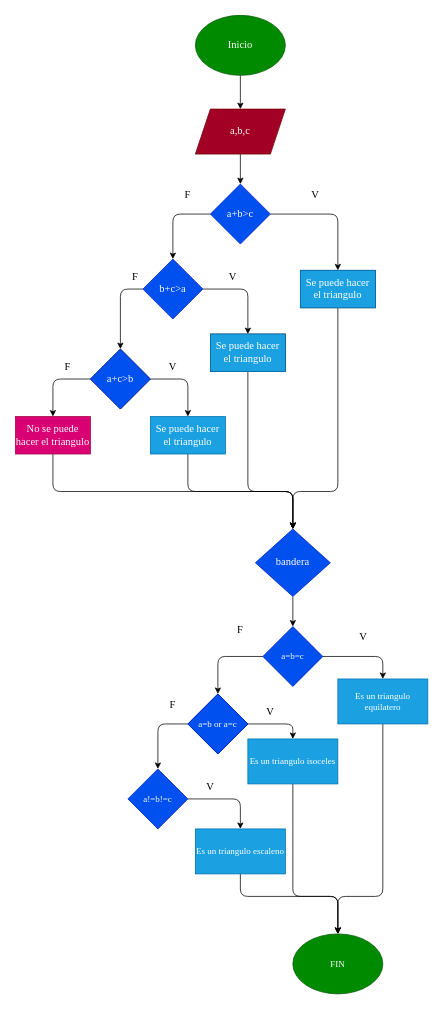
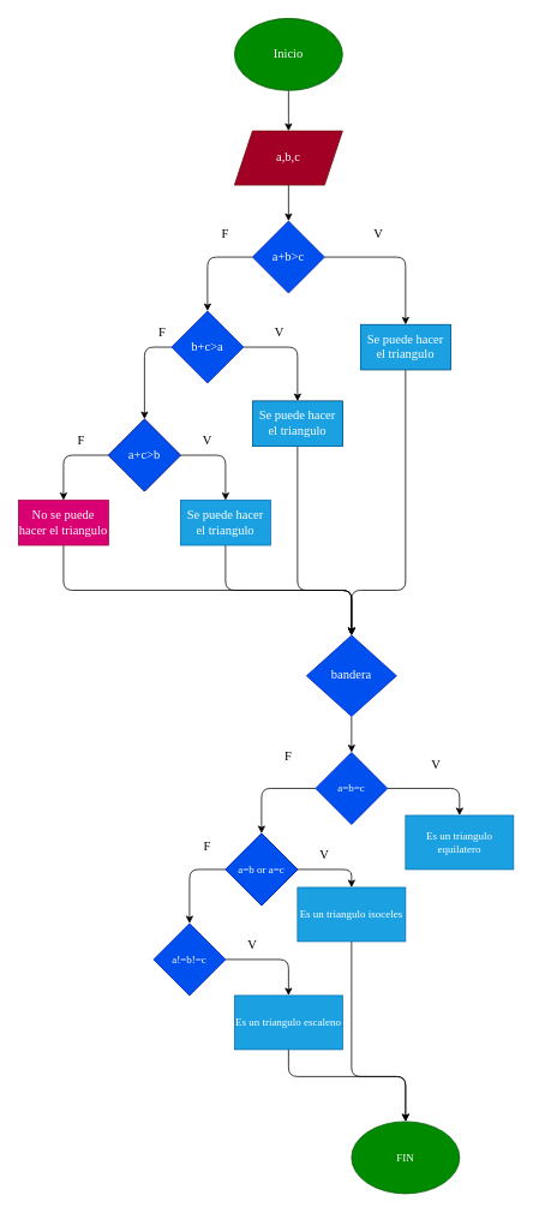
  <mxCell id="0" />
  <mxCell id="1" parent="0" />
  <mxCell id="2" value="" style="edgeStyle=none;html=1;fontFamily=Comic Sans MS;fontSize=14;" parent="1" source="3" target="5" edge="1"><mxGeometry relative="1" as="geometry" /></mxCell>
  <mxCell id="3" value="Inicio" style="ellipse;whiteSpace=wrap;html=1;fontFamily=Comic Sans MS;fontSize=14;fillColor=#008a00;fontColor=#ffffff;strokeColor=#005700;" parent="1" vertex="1"><mxGeometry x="260" y="20" width="120" height="80" as="geometry" /></mxCell>
  <mxCell id="4" value="" style="edgeStyle=none;html=1;fontFamily=Comic Sans MS;fontSize=14;" parent="1" source="5" target="8" edge="1"><mxGeometry relative="1" as="geometry" /></mxCell>
  <mxCell id="5" value="a,b,c" style="shape=parallelogram;perimeter=parallelogramPerimeter;whiteSpace=wrap;html=1;fixedSize=1;fontFamily=Comic Sans MS;fontSize=14;fillColor=#a20025;fontColor=#ffffff;strokeColor=#6F0000;" parent="1" vertex="1"><mxGeometry x="260" y="145" width="120" height="60" as="geometry" /></mxCell>
  <mxCell id="6" style="edgeStyle=none;html=1;entryX=0.5;entryY=0;entryDx=0;entryDy=0;fontFamily=Comic Sans MS;fontSize=14;" parent="1" source="8" target="13" edge="1"><mxGeometry relative="1" as="geometry"><Array as="points"><mxPoint x="450" y="285" /></Array></mxGeometry></mxCell>
  <mxCell id="7" style="edgeStyle=none;html=1;entryX=0.5;entryY=0;entryDx=0;entryDy=0;fontFamily=Comic Sans MS;fontSize=14;" parent="1" source="8" target="11" edge="1"><mxGeometry relative="1" as="geometry"><Array as="points"><mxPoint x="230" y="285" /></Array></mxGeometry></mxCell>
  <mxCell id="8" value="a+b&amp;gt;c" style="rhombus;whiteSpace=wrap;html=1;fontFamily=Comic Sans MS;fontSize=14;fillColor=#0050ef;fontColor=#ffffff;strokeColor=#001DBC;" parent="1" vertex="1"><mxGeometry x="280" y="245" width="80" height="80" as="geometry" /></mxCell>
  <mxCell id="9" style="edgeStyle=none;html=1;entryX=0.5;entryY=0;entryDx=0;entryDy=0;fontFamily=Comic Sans MS;fontSize=14;" parent="1" source="11" target="16" edge="1"><mxGeometry relative="1" as="geometry"><Array as="points"><mxPoint x="160" y="385" /></Array></mxGeometry></mxCell>
  <mxCell id="10" style="edgeStyle=none;html=1;entryX=0.5;entryY=0;entryDx=0;entryDy=0;fontFamily=Comic Sans MS;fontSize=14;" parent="1" source="11" target="18" edge="1"><mxGeometry relative="1" as="geometry"><Array as="points"><mxPoint x="330" y="385" /></Array></mxGeometry></mxCell>
  <mxCell id="11" value="b+c&amp;gt;a" style="rhombus;whiteSpace=wrap;html=1;fontFamily=Comic Sans MS;fontSize=14;fillColor=#0050ef;fontColor=#ffffff;strokeColor=#001DBC;" parent="1" vertex="1"><mxGeometry x="190" y="345" width="80" height="80" as="geometry" /></mxCell>
  <mxCell id="12" style="edgeStyle=none;html=1;entryX=0.5;entryY=0;entryDx=0;entryDy=0;fontFamily=Comic Sans MS;fontSize=14;" parent="1" source="13" target="24" edge="1"><mxGeometry relative="1" as="geometry"><Array as="points"><mxPoint x="450" y="655" /><mxPoint x="390" y="655" /></Array></mxGeometry></mxCell>
  <mxCell id="13" value="Se puede hacer el triangulo" style="rounded=0;whiteSpace=wrap;html=1;fontFamily=Comic Sans MS;fontSize=14;" parent="1" vertex="1"><mxGeometry x="400" y="360" width="100" height="50" as="geometry" /></mxCell>
  <mxCell id="14" style="edgeStyle=none;html=1;entryX=0.5;entryY=0;entryDx=0;entryDy=0;fontFamily=Comic Sans MS;fontSize=14;" parent="1" source="16" target="22" edge="1"><mxGeometry relative="1" as="geometry"><Array as="points"><mxPoint y="505" x="70" /></Array></mxGeometry></mxCell>
  <mxCell id="15" style="edgeStyle=none;html=1;entryX=0.5;entryY=0;entryDx=0;entryDy=0;fontFamily=Comic Sans MS;fontSize=14;" parent="1" source="16" target="20" edge="1"><mxGeometry relative="1" as="geometry"><Array as="points"><mxPoint x="250" y="505" /></Array></mxGeometry></mxCell>
  <mxCell id="16" value="a+c&amp;gt;b" style="rhombus;whiteSpace=wrap;html=1;fontFamily=Comic Sans MS;fontSize=14;" parent="1" vertex="1"><mxGeometry x="120" y="465" width="80" height="80" as="geometry" /></mxCell>
  <mxCell id="17" style="edgeStyle=none;html=1;entryX=0.5;entryY=0;entryDx=0;entryDy=0;fontFamily=Comic Sans MS;fontSize=14;" parent="1" source="18" target="24" edge="1"><mxGeometry relative="1" as="geometry"><Array as="points"><mxPoint x="330" y="655" /><mxPoint x="390" y="655" /></Array></mxGeometry></mxCell>
  <mxCell id="18" value="&lt;span&gt;Se puede hacer el triangulo&lt;/span&gt;" style="rounded=0;whiteSpace=wrap;html=1;fontFamily=Comic Sans MS;fontSize=14;" parent="1" vertex="1"><mxGeometry x="280" y="445" width="100" height="50" as="geometry" /></mxCell>
  <mxCell id="19" style="edgeStyle=none;html=1;entryX=0.5;entryY=0;entryDx=0;entryDy=0;fontFamily=Comic Sans MS;fontSize=14;" parent="1" source="20" target="24" edge="1"><mxGeometry relative="1" as="geometry"><Array as="points"><mxPoint x="250" y="655" /><mxPoint x="390" y="655" /></Array></mxGeometry></mxCell>
  <mxCell id="20" value="Se puede hacer el triangulo" style="rounded=0;whiteSpace=wrap;html=1;fontFamily=Comic Sans MS;fontSize=14;fillColor=#1ba1e2;fontColor=#ffffff;strokeColor=#006EAF;" parent="1" vertex="1"><mxGeometry x="200" y="555" width="100" height="50" as="geometry" /></mxCell>
  <mxCell id="21" style="edgeStyle=none;html=1;entryX=0.5;entryY=0;entryDx=0;entryDy=0;fontFamily=Comic Sans MS;fontSize=14;" parent="1" source="22" target="24" edge="1"><mxGeometry relative="1" as="geometry"><Array as="points"><mxPoint y="655" x="70" /><mxPoint x="390" y="655" /></Array></mxGeometry></mxCell>
  <mxCell id="22" value="No se puede hacer el triangulo" style="rounded=0;whiteSpace=wrap;html=1;fontFamily=Comic Sans MS;fontSize=14;fillColor=#d80073;fontColor=#ffffff;strokeColor=#A50040;" parent="1" vertex="1"><mxGeometry x="20" y="555" width="100" height="50" as="geometry" /></mxCell>
  <mxCell id="23" style="edgeStyle=none;html=1;entryX=0.5;entryY=0;entryDx=0;entryDy=0;" edge="1" parent="1" source="24" target="36"><mxGeometry relative="1" as="geometry" /></mxCell>
  <mxCell id="24" value="bandera" style="rhombus;whiteSpace=wrap;html=1;fontFamily=Comic Sans MS;fontSize=14;fillColor=#0050ef;fontColor=#ffffff;strokeColor=#001DBC;" parent="1" vertex="1"><mxGeometry x="340" y="705" width="100" height="90" as="geometry" /></mxCell>
  <mxCell id="25" value="F" style="text;html=1;strokeColor=none;fillColor=none;align=center;verticalAlign=middle;whiteSpace=wrap;rounded=0;fontFamily=Comic Sans MS;fontSize=14;" parent="1" vertex="1"><mxGeometry x="220" y="245" width="60" height="30" as="geometry" /></mxCell>
  <mxCell id="26" value="F" style="text;html=1;strokeColor=none;fillColor=none;align=center;verticalAlign=middle;whiteSpace=wrap;rounded=0;fontFamily=Comic Sans MS;fontSize=14;" parent="1" vertex="1"><mxGeometry x="60" y="475" width="60" height="30" as="geometry" /></mxCell>
  <mxCell id="27" value="F" style="text;html=1;strokeColor=none;fillColor=none;align=center;verticalAlign=middle;whiteSpace=wrap;rounded=0;fontFamily=Comic Sans MS;fontSize=14;" parent="1" vertex="1"><mxGeometry x="150" y="355" width="60" height="30" as="geometry" /></mxCell>
  <mxCell id="28" value="V" style="text;html=1;strokeColor=none;fillColor=none;align=center;verticalAlign=middle;whiteSpace=wrap;rounded=0;fontFamily=Comic Sans MS;fontSize=14;" parent="1" vertex="1"><mxGeometry x="390" y="245" width="60" height="30" as="geometry" /></mxCell>
  <mxCell id="29" value="V" style="text;html=1;strokeColor=none;fillColor=none;align=center;verticalAlign=middle;whiteSpace=wrap;rounded=0;fontFamily=Comic Sans MS;fontSize=14;" parent="1" vertex="1"><mxGeometry x="200" y="475" width="60" height="30" as="geometry" /></mxCell>
  <mxCell id="30" value="V" style="text;html=1;strokeColor=none;fillColor=none;align=center;verticalAlign=middle;whiteSpace=wrap;rounded=0;fontFamily=Comic Sans MS;fontSize=14;" parent="1" vertex="1"><mxGeometry x="280" y="355" width="60" height="30" as="geometry" /></mxCell>
  <mxCell id="31" value="a+c&amp;gt;b" style="rhombus;whiteSpace=wrap;html=1;fontFamily=Comic Sans MS;fontSize=14;fillColor=#0050ef;fontColor=#ffffff;strokeColor=#001DBC;" parent="1" vertex="1"><mxGeometry x="120" y="465" width="80" height="80" as="geometry" /></mxCell>
  <mxCell id="32" value="Se puede hacer el triangulo" style="rounded=0;whiteSpace=wrap;html=1;fontFamily=Comic Sans MS;fontSize=14;fillColor=#1ba1e2;fontColor=#ffffff;strokeColor=#006EAF;" parent="1" vertex="1"><mxGeometry x="400" y="360" width="100" height="50" as="geometry" /></mxCell>
  <mxCell id="33" value="&lt;span&gt;Se puede hacer el triangulo&lt;/span&gt;" style="rounded=0;whiteSpace=wrap;html=1;fontFamily=Comic Sans MS;fontSize=14;fillColor=#1ba1e2;fontColor=#ffffff;strokeColor=#006EAF;" parent="1" vertex="1"><mxGeometry x="280" y="445" width="100" height="50" as="geometry" /></mxCell>
  <mxCell id="34" style="edgeStyle=none;html=1;entryX=0.5;entryY=0;entryDx=0;entryDy=0;" edge="1" parent="1" source="36" target="39"><mxGeometry relative="1" as="geometry"><Array as="points"><mxPoint x="290" y="875" /></Array></mxGeometry></mxCell>
  <mxCell id="35" style="edgeStyle=none;html=1;entryX=0.5;entryY=0;entryDx=0;entryDy=0;" edge="1" parent="1" source="36" target="43"><mxGeometry relative="1" as="geometry"><Array as="points"><mxPoint x="510" y="875" /></Array></mxGeometry></mxCell>
  <mxCell id="36" value="a=b=c" style="rhombus;whiteSpace=wrap;html=1;fillColor=#0050ef;fontColor=#ffffff;strokeColor=#001DBC;fontFamily=Comic Sans MS;" vertex="1" parent="1"><mxGeometry x="350" y="835" width="80" height="80" as="geometry" /></mxCell>
  <mxCell id="37" style="edgeStyle=none;html=1;entryX=0.5;entryY=0;entryDx=0;entryDy=0;" edge="1" parent="1" source="39" target="41"><mxGeometry relative="1" as="geometry"><Array as="points"><mxPoint x="210" y="965" /></Array></mxGeometry></mxCell>
  <mxCell id="38" style="edgeStyle=none;html=1;entryX=0.5;entryY=0;entryDx=0;entryDy=0;" edge="1" parent="1" source="39" target="45"><mxGeometry relative="1" as="geometry"><Array as="points"><mxPoint x="390" y="965" /></Array></mxGeometry></mxCell>
  <mxCell id="39" value="a=b or a=c" style="rhombus;whiteSpace=wrap;html=1;fillColor=#0050ef;fontColor=#ffffff;strokeColor=#001DBC;" vertex="1" parent="1"><mxGeometry x="250" y="925" width="80" height="80" as="geometry" /></mxCell>
  <mxCell id="40" style="edgeStyle=none;html=1;entryX=0.5;entryY=0;entryDx=0;entryDy=0;" edge="1" parent="1" source="41" target="47"><mxGeometry relative="1" as="geometry"><Array as="points"><mxPoint x="320" y="1065" /></Array></mxGeometry></mxCell>
  <mxCell id="41" value="&lt;span class=&quot;selectable-text copyable-text&quot;&gt;a!=b&lt;/span&gt;&lt;span class=&quot;selectable-text copyable-text&quot;&gt;!=c&lt;/span&gt;" style="rhombus;whiteSpace=wrap;html=1;fillColor=#0050ef;fontColor=#ffffff;strokeColor=#001DBC;fontFamily=Comic Sans MS;" vertex="1" parent="1"><mxGeometry x="170" y="1025" width="80" height="80" as="geometry" /></mxCell>
- <mxCell id="42" style="edgeStyle=none;html=1;entryX=0.5;entryY=0;entryDx=0;entryDy=0;fontFamily=Comic Sans MS;" edge="1" parent="1" source="43" target="49"><mxGeometry relative="1" as="geometry"><Array as="points"><mxPoint x="510" y="1195" /><mxPoint x="450" y="1195" /></Array></mxGeometry></mxCell>
  <mxCell id="43" value="Es un triangulo equilatero" style="rounded=0;whiteSpace=wrap;html=1;fillColor=#1ba1e2;fontColor=#ffffff;strokeColor=#006EAF;fontFamily=Comic Sans MS;" vertex="1" parent="1"><mxGeometry x="450" y="905" width="120" height="60" as="geometry" /></mxCell>
  <mxCell id="44" style="edgeStyle=none;html=1;entryX=0.5;entryY=0;entryDx=0;entryDy=0;fontFamily=Comic Sans MS;" edge="1" parent="1" source="45" target="49"><mxGeometry relative="1" as="geometry"><Array as="points"><mxPoint x="390" y="1195" /><mxPoint x="450" y="1195" /></Array></mxGeometry></mxCell>
  <mxCell id="45" value="Es un triangulo isoceles" style="rounded=0;whiteSpace=wrap;html=1;fillColor=#1ba1e2;fontColor=#ffffff;strokeColor=#006EAF;fontFamily=Comic Sans MS;" vertex="1" parent="1"><mxGeometry x="330" y="985" width="120" height="60" as="geometry" /></mxCell>
  <mxCell id="46" style="edgeStyle=none;html=1;entryX=0.5;entryY=0;entryDx=0;entryDy=0;fontFamily=Comic Sans MS;" edge="1" parent="1" source="47" target="49"><mxGeometry relative="1" as="geometry"><Array as="points"><mxPoint x="320" y="1195" /><mxPoint x="450" y="1195" /></Array></mxGeometry></mxCell>
  <mxCell id="47" value="Es un triangulo escaleno" style="rounded=0;whiteSpace=wrap;html=1;fillColor=#1ba1e2;fontColor=#ffffff;strokeColor=#006EAF;fontFamily=Comic Sans MS;" vertex="1" parent="1"><mxGeometry x="260" y="1105" width="120" height="60" as="geometry" /></mxCell>
  <mxCell id="48" value="a=b or a=c" style="rhombus;whiteSpace=wrap;html=1;fillColor=#0050ef;fontColor=#ffffff;strokeColor=#001DBC;fontFamily=Comic Sans MS;" vertex="1" parent="1"><mxGeometry x="250" y="925" width="80" height="80" as="geometry" /></mxCell>
  <mxCell id="49" value="FIN" style="ellipse;whiteSpace=wrap;html=1;fontFamily=Comic Sans MS;fillColor=#008a00;fontColor=#ffffff;strokeColor=#005700;" vertex="1" parent="1"><mxGeometry x="390" y="1245" width="120" height="80" as="geometry" /></mxCell>
  <mxCell id="50" value="F" style="text;html=1;strokeColor=none;fillColor=none;align=center;verticalAlign=middle;whiteSpace=wrap;rounded=0;fontFamily=Comic Sans MS;fontSize=14;" vertex="1" parent="1"><mxGeometry x="200" y="925" width="60" height="30" as="geometry" /></mxCell>
  <mxCell id="51" value="F" style="text;html=1;strokeColor=none;fillColor=none;align=center;verticalAlign=middle;whiteSpace=wrap;rounded=0;fontFamily=Comic Sans MS;fontSize=14;" vertex="1" parent="1"><mxGeometry x="290" y="825" width="60" height="30" as="geometry" /></mxCell>
  <mxCell id="52" value="V" style="text;html=1;strokeColor=none;fillColor=none;align=center;verticalAlign=middle;whiteSpace=wrap;rounded=0;fontFamily=Comic Sans MS;fontSize=14;" vertex="1" parent="1"><mxGeometry x="250" y="1035" width="60" height="30" as="geometry" /></mxCell>
  <mxCell id="53" value="V" style="text;html=1;strokeColor=none;fillColor=none;align=center;verticalAlign=middle;whiteSpace=wrap;rounded=0;fontFamily=Comic Sans MS;fontSize=14;" vertex="1" parent="1"><mxGeometry x="330" y="935" width="60" height="30" as="geometry" /></mxCell>
  <mxCell id="54" value="V" style="text;html=1;strokeColor=none;fillColor=none;align=center;verticalAlign=middle;whiteSpace=wrap;rounded=0;fontFamily=Comic Sans MS;fontSize=14;" vertex="1" parent="1"><mxGeometry x="454" y="835" width="60" height="30" as="geometry" /></mxCell>
